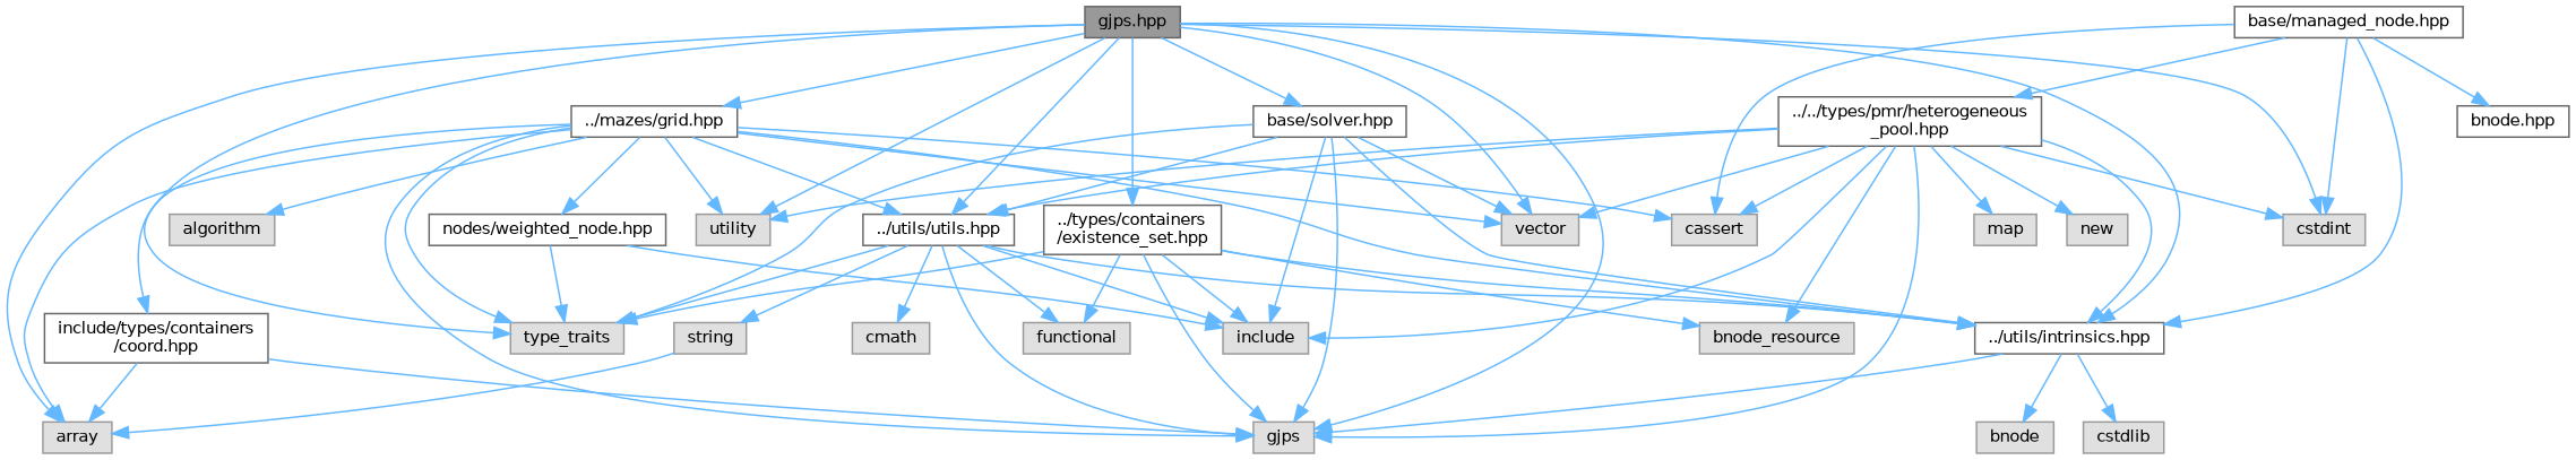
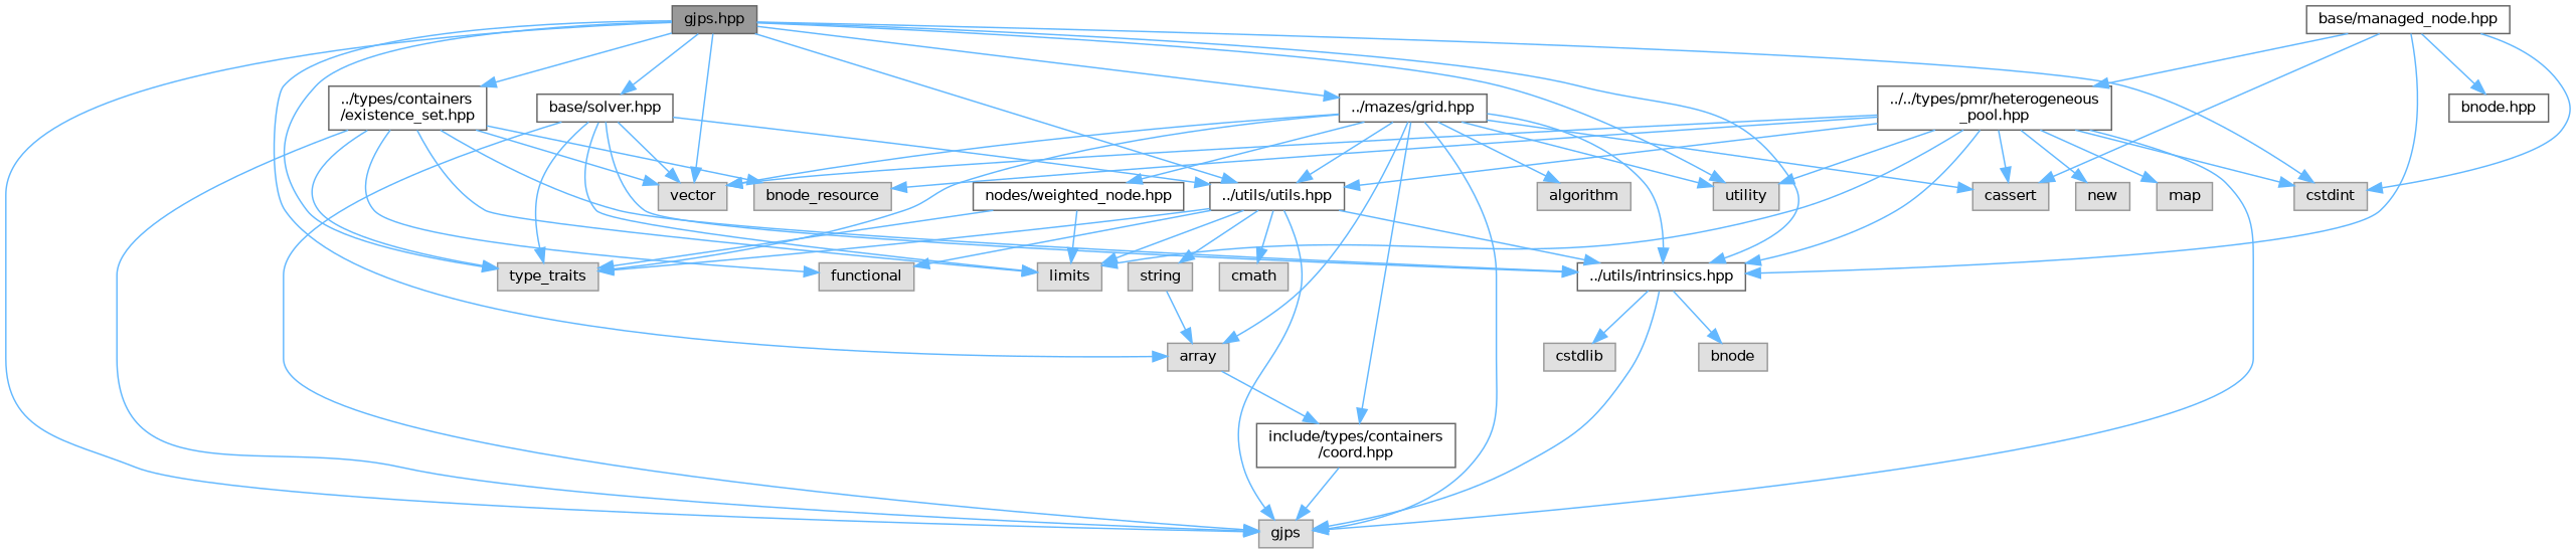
  digraph {
    node [color=grey60 fillcolor="#E0E0E0" fontname=Helvetica fontsize=10 shape=box style=filled]
    edge [color=steelblue1 fontname=Helvetica fontsize=10 labelfontname=Helvetica labelfontsize=10 style=solid]
    n1 [color=gray40 fillcolor=grey60 fontcolor=black height=0.2 label="gjps.hpp" width=0.4]
    n2 [height=0.2 label=array width=0.4]
    n3 [height=0.2 label=gjps width=0.4]
    n4 [height=0.2 label=cstdint width=0.4]
    n5 [height=0.2 label=type_traits width=0.4]
    n6 [height=0.2 label=utility width=0.4]
    n7 [height=0.2 label=vector width=0.4]
    n8 [color=grey40 fillcolor=white height=0.2 label="../mazes/grid.hpp" width=0.4]
    n9 [color=grey40 fillcolor=white height=0.2 label="../utils/utils.hpp" width=0.4]
    n10 [color=grey40 fillcolor=white height=0.2 label="../utils/intrinsics.hpp" width=0.4]
    n11 [color=grey40 fillcolor=white height=0.2 label="../types/containers\l/existence_set.hpp" width=0.4]
    n12 [color=grey40 fillcolor=white height=0.2 label="base/solver.hpp" width=0.4]
    n13 [height=0.2 label=algorithm width=0.4]
    n14 [height=0.2 label=cassert width=0.4]
    n15 [color=grey40 fillcolor=white height=0.2 label="nodes/weighted_node.hpp" width=0.4]
    n16 [color=grey40 fillcolor=white height=0.2 label="include/types/containers\l/coord.hpp" width=0.4]
    n17 [height=0.2 label=cmath width=0.4]
    n18 [height=0.2 label=functional width=0.4]
-   n19 [height=0.2 label=include width=0.4]
+   n19 [height=0.2 label=limits width=0.4]
    n20 [height=0.2 label=string width=0.4]
    n21 [height=0.2 label=bnode width=0.4]
    n22 [height=0.2 label=cstdlib width=0.4]
    n23 [height=0.2 label=bnode_resource width=0.4]
    n24 [color=grey40 fillcolor=white height=0.2 label="base/managed_node.hpp" width=0.4]
    n25 [color=grey40 fillcolor=white height=0.2 label="bnode.hpp" width=0.4]
    n26 [color=grey40 fillcolor=white height=0.2 label="../../types/pmr/heterogeneous\l_pool.hpp" width=0.4]
    n27 [height=0.2 label=map width=0.4]
    n28 [height=0.2 label=new width=0.4]
    n1 -> n2
    n1 -> n3
    n1 -> n4
    n1 -> n5
    n1 -> n6
    n1 -> n7
    n1 -> n8
    n1 -> n9
    n1 -> n10
    n1 -> n11
    n1 -> n12
    n8 -> n2
    n8 -> n3
    n8 -> n5
    n8 -> n6
    n8 -> n7
    n8 -> n9
    n8 -> n10
    n8 -> n13
    n8 -> n14
    n8 -> n15
    n8 -> n16
    n9 -> n3
    n9 -> n5
    n9 -> n10
    n9 -> n17
    n9 -> n18
    n9 -> n19
    n9 -> n20
    n10 -> n3
    n10 -> n21
    n10 -> n22
    n11 -> n3
    n11 -> n5
+   n11 -> n7
    n11 -> n10
    n11 -> n18
    n11 -> n19
    n11 -> n23
    n12 -> n3
    n12 -> n5
    n12 -> n7
    n12 -> n9
    n12 -> n10
    n12 -> n19
    n15 -> n5
    n15 -> n19
-   n16 -> n2
+   n2 -> n16
    n16 -> n3
    n20 -> n2
    n24 -> n4
    n24 -> n10
    n24 -> n14
    n24 -> n25
    n24 -> n26
    n26 -> n3
    n26 -> n4
    n26 -> n6
    n26 -> n7
    n26 -> n9
    n26 -> n10
    n26 -> n14
    n26 -> n19
    n26 -> n23
    n26 -> n27
    n26 -> n28
  }
